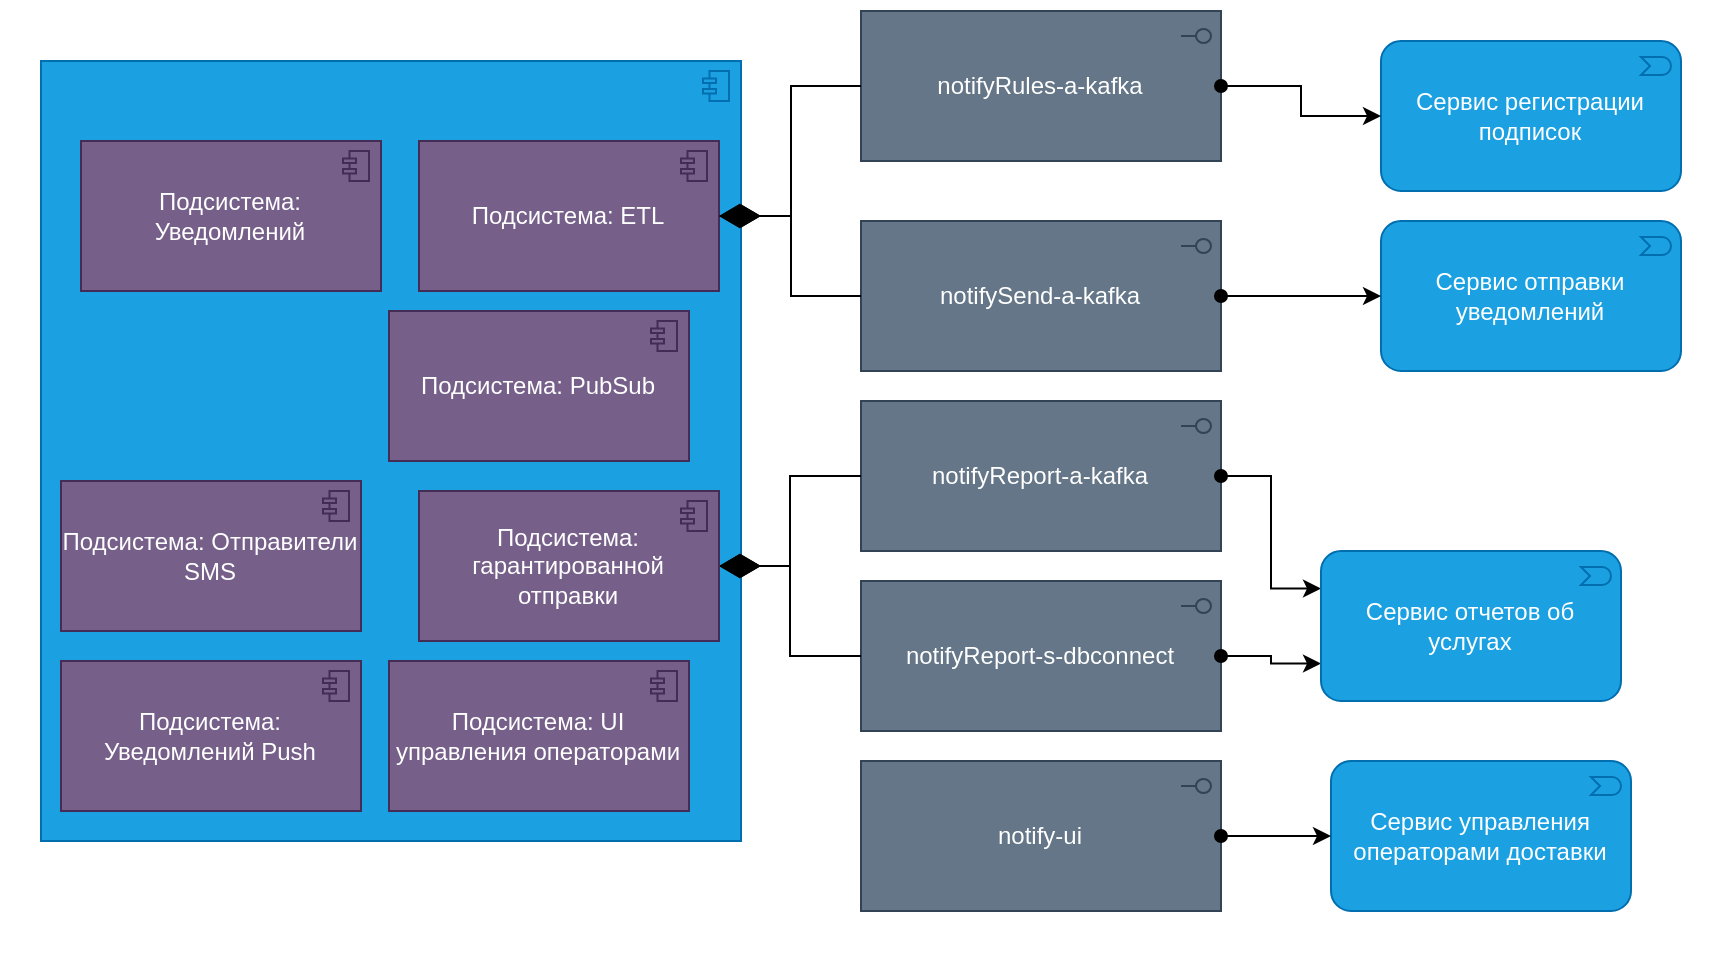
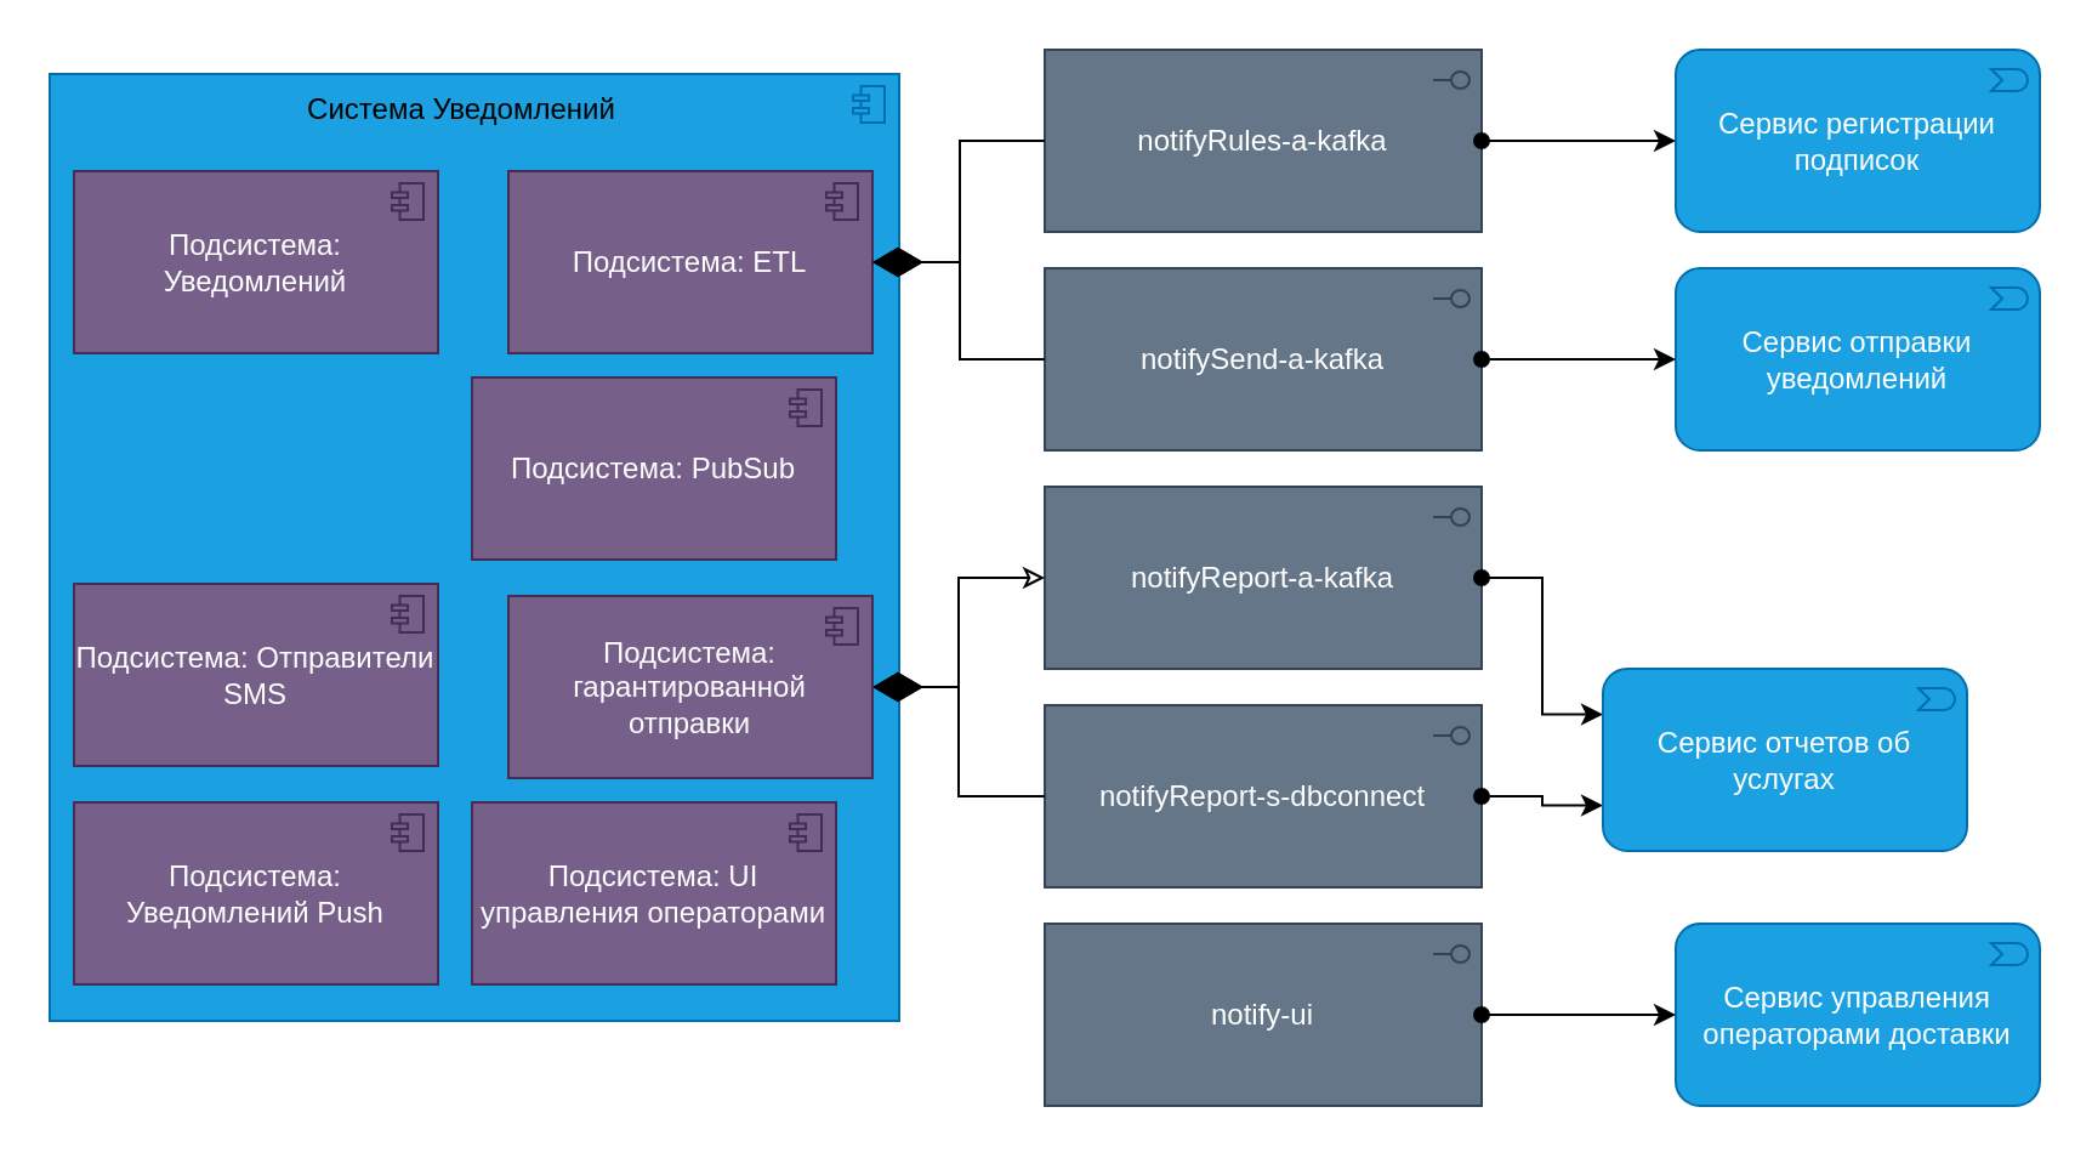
  <mxCell id="0" />
  <mxCell id="1" parent="0" />
  <mxCell id="2" value="" style="html=1;outlineConnect=0;whiteSpace=wrap;fillColor=#1ba1e2;shape=mxgraph.archimate3.application;appType=comp;archiType=square;fontColor=#ffffff;strokeColor=#006EAF;" parent="1" vertex="1"><mxGeometry x="20" y="30" width="350" height="390" as="geometry" /></mxCell>
  <mxCell id="3" value="Подсистема: ETL" style="html=1;outlineConnect=0;whiteSpace=wrap;fillColor=#76608a;shape=mxgraph.archimate3.application;appType=comp;archiType=square;strokeColor=#432D57;fontColor=#ffffff;" parent="1" vertex="1"><mxGeometry x="209" y="70" width="150" height="75" as="geometry" /></mxCell>
  <mxCell id="4" value="notifySend-a-kafka" style="html=1;outlineConnect=0;whiteSpace=wrap;fillColor=#647687;shape=mxgraph.archimate3.application;appType=interface;archiType=square;fontColor=#ffffff;strokeColor=#314354;" parent="1" vertex="1"><mxGeometry x="430" y="110" width="180" height="75" as="geometry" /></mxCell>
  <mxCell id="5" value="Сервис отправки уведомлений" style="html=1;outlineConnect=0;whiteSpace=wrap;fillColor=#1ba1e2;shape=mxgraph.archimate3.application;appType=event;archiType=rounded;strokeColor=#006EAF;fontColor=#ffffff;" parent="1" vertex="1"><mxGeometry x="690" y="110" width="150" height="75" as="geometry" /></mxCell>
- <mxCell id="7" value="Подсистема: Уведомлений" style="html=1;outlineConnect=0;whiteSpace=wrap;fillColor=#76608a;shape=mxgraph.archimate3.application;appType=comp;archiType=square;strokeColor=#432D57;fontColor=#ffffff;" parent="1" vertex="1"><mxGeometry x="40" y="70" width="150" height="75" as="geometry" /></mxCell>
+ <mxCell id="6" value="Система Уведомлений" style="text;html=1;strokeColor=none;fillColor=none;align=center;verticalAlign=middle;whiteSpace=wrap;rounded=0;" parent="1" vertex="1"><mxGeometry x="40" y="30" width="300" height="30" as="geometry" /></mxCell>
+ <mxCell id="7" value="Подсистема: Уведомлений" style="html=1;outlineConnect=0;whiteSpace=wrap;fillColor=#76608a;shape=mxgraph.archimate3.application;appType=comp;archiType=square;strokeColor=#432D57;fontColor=#ffffff;" parent="1" vertex="1"><mxGeometry x="30" y="70" width="150" height="75" as="geometry" /></mxCell>
  <mxCell id="8" value="" style="endArrow=none;html=1;rounded=0;entryX=0;entryY=0.5;entryDx=0;entryDy=0;entryPerimeter=0;endFill=0;startArrow=diamondThin;startFill=1;startSize=18;edgeStyle=elbowEdgeStyle;exitX=1;exitY=0.5;exitDx=0;exitDy=0;exitPerimeter=0;" parent="1" source="3" target="4" edge="1"><mxGeometry width="50" height="50" relative="1" as="geometry"><mxPoint x="400" y="178" as="sourcePoint" /><mxPoint x="500" y="540" as="targetPoint" /></mxGeometry></mxCell>
  <mxCell id="9" value="notifyReport-a-kafka" style="html=1;outlineConnect=0;whiteSpace=wrap;fillColor=#647687;shape=mxgraph.archimate3.application;appType=interface;archiType=square;fontColor=#ffffff;strokeColor=#314354;" parent="1" vertex="1"><mxGeometry x="430" y="200" width="180" height="75" as="geometry" /></mxCell>
  <mxCell id="10" value="notifyReport-s-dbconnect" style="html=1;outlineConnect=0;whiteSpace=wrap;fillColor=#647687;shape=mxgraph.archimate3.application;appType=interface;archiType=square;fontColor=#ffffff;strokeColor=#314354;" parent="1" vertex="1"><mxGeometry x="430" y="290" width="180" height="75" as="geometry" /></mxCell>
- <mxCell id="11" value="" style="endArrow=none;html=1;rounded=0;exitX=1;exitY=0.5;exitDx=0;exitDy=0;exitPerimeter=0;entryX=0;entryY=0.5;entryDx=0;entryDy=0;entryPerimeter=0;endFill=0;startArrow=diamondThin;startFill=1;startSize=18;edgeStyle=orthogonalEdgeStyle;" parent="1" source="18" target="9" edge="1"><mxGeometry width="50" height="50" relative="1" as="geometry"><mxPoint x="360" y="254" as="sourcePoint" /><mxPoint x="450" y="148" as="targetPoint" /></mxGeometry></mxCell>
+ <mxCell id="11" value="" style="endArrow=classic;html=1;rounded=0;exitX=1;exitY=0.5;exitDx=0;exitDy=0;exitPerimeter=0;entryX=0;entryY=0.5;entryDx=0;entryDy=0;entryPerimeter=0;endFill=0;startArrow=diamondThin;startFill=1;startSize=18;edgeStyle=orthogonalEdgeStyle;" parent="1" source="18" target="9" edge="1"><mxGeometry width="50" height="50" relative="1" as="geometry"><mxPoint x="360" y="254" as="sourcePoint" /><mxPoint x="450" y="148" as="targetPoint" /></mxGeometry></mxCell>
  <mxCell id="12" value="" style="endArrow=none;html=1;rounded=0;exitX=1;exitY=0.5;exitDx=0;exitDy=0;exitPerimeter=0;entryX=0;entryY=0.5;entryDx=0;entryDy=0;entryPerimeter=0;endFill=0;startArrow=diamondThin;startFill=1;startSize=18;edgeStyle=orthogonalEdgeStyle;" parent="1" source="18" target="10" edge="1"><mxGeometry width="50" height="50" relative="1" as="geometry"><mxPoint x="354" y="223" as="sourcePoint" /><mxPoint x="450" y="238" as="targetPoint" /></mxGeometry></mxCell>
  <mxCell id="13" value="" style="endArrow=classic;html=1;rounded=0;exitX=1;exitY=0.5;exitDx=0;exitDy=0;exitPerimeter=0;entryX=0;entryY=0.5;entryDx=0;entryDy=0;entryPerimeter=0;startArrow=oval;startFill=1;edgeStyle=orthogonalEdgeStyle;" parent="1" source="4" target="5" edge="1"><mxGeometry width="50" height="50" relative="1" as="geometry"><mxPoint x="740" y="110" as="sourcePoint" /><mxPoint x="790" y="60" as="targetPoint" /></mxGeometry></mxCell>
  <mxCell id="14" value="" style="endArrow=classic;html=1;rounded=0;exitX=1;exitY=0.5;exitDx=0;exitDy=0;exitPerimeter=0;entryX=0;entryY=0.75;entryDx=0;entryDy=0;entryPerimeter=0;startArrow=oval;startFill=1;edgeStyle=orthogonalEdgeStyle;" parent="1" source="10" target="16" edge="1"><mxGeometry width="50" height="50" relative="1" as="geometry"><mxPoint x="620" y="118" as="sourcePoint" /><mxPoint x="778" y="185" as="targetPoint" /></mxGeometry></mxCell>
  <mxCell id="15" value="" style="endArrow=classic;html=1;rounded=0;entryX=0;entryY=0.25;entryDx=0;entryDy=0;entryPerimeter=0;startArrow=oval;startFill=1;edgeStyle=orthogonalEdgeStyle;" parent="1" source="9" target="16" edge="1"><mxGeometry width="50" height="50" relative="1" as="geometry"><mxPoint x="620" y="118" as="sourcePoint" /><mxPoint x="778" y="185" as="targetPoint" /></mxGeometry></mxCell>
  <mxCell id="16" value="Сервис отчетов об услугах" style="html=1;outlineConnect=0;whiteSpace=wrap;fillColor=#1ba1e2;shape=mxgraph.archimate3.application;appType=event;archiType=rounded;strokeColor=#006EAF;fontColor=#ffffff;" parent="1" vertex="1"><mxGeometry x="660" y="275" width="150" height="75" as="geometry" /></mxCell>
  <mxCell id="17" value="Подсистема: PubSub" style="html=1;outlineConnect=0;whiteSpace=wrap;fillColor=#76608a;shape=mxgraph.archimate3.application;appType=comp;archiType=square;strokeColor=#432D57;fontColor=#ffffff;" parent="1" vertex="1"><mxGeometry x="194" y="155" width="150" height="75" as="geometry" /></mxCell>
  <mxCell id="18" value="Подсистема: гарантированной отправки" style="html=1;outlineConnect=0;whiteSpace=wrap;fillColor=#76608a;shape=mxgraph.archimate3.application;appType=comp;archiType=square;strokeColor=#432D57;fontColor=#ffffff;" parent="1" vertex="1"><mxGeometry x="209" y="245" width="150" height="75" as="geometry" /></mxCell>
  <mxCell id="19" value="Подсистема: Отправители SMS" style="html=1;outlineConnect=0;whiteSpace=wrap;fillColor=#76608a;shape=mxgraph.archimate3.application;appType=comp;archiType=square;strokeColor=#432D57;fontColor=#ffffff;" parent="1" vertex="1"><mxGeometry x="30" y="240" width="150" height="75" as="geometry" /></mxCell>
  <mxCell id="20" value="Подсистема: Уведомлений Push" style="html=1;outlineConnect=0;whiteSpace=wrap;fillColor=#76608a;shape=mxgraph.archimate3.application;appType=comp;archiType=square;strokeColor=#432D57;fontColor=#ffffff;" parent="1" vertex="1"><mxGeometry x="30" y="330" width="150" height="75" as="geometry" /></mxCell>
  <mxCell id="21" value="Подсистема: UI управления операторами" style="html=1;outlineConnect=0;whiteSpace=wrap;fillColor=#76608a;shape=mxgraph.archimate3.application;appType=comp;archiType=square;strokeColor=#432D57;fontColor=#ffffff;" vertex="1" parent="1"><mxGeometry x="194" y="330" width="150" height="75" as="geometry" /></mxCell>
- <mxCell id="22" value="Сервис управления операторами доставки" style="html=1;outlineConnect=0;whiteSpace=wrap;fillColor=#1ba1e2;shape=mxgraph.archimate3.application;appType=event;archiType=rounded;strokeColor=#006EAF;fontColor=#ffffff;" vertex="1" parent="1"><mxGeometry x="665" y="380" width="150" height="75" as="geometry" /></mxCell>
+ <mxCell id="22" value="Сервис управления операторами доставки" style="html=1;outlineConnect=0;whiteSpace=wrap;fillColor=#1ba1e2;shape=mxgraph.archimate3.application;appType=event;archiType=rounded;strokeColor=#006EAF;fontColor=#ffffff;" vertex="1" parent="1"><mxGeometry x="690" y="380" width="150" height="75" as="geometry" /></mxCell>
  <mxCell id="23" value="notify-ui" style="html=1;outlineConnect=0;whiteSpace=wrap;fillColor=#647687;shape=mxgraph.archimate3.application;appType=interface;archiType=square;fontColor=#ffffff;strokeColor=#314354;" vertex="1" parent="1"><mxGeometry x="430" y="380" width="180" height="75" as="geometry" /></mxCell>
  <mxCell id="24" value="" style="endArrow=classic;html=1;rounded=0;exitX=1;exitY=0.5;exitDx=0;exitDy=0;exitPerimeter=0;startArrow=oval;startFill=1;edgeStyle=orthogonalEdgeStyle;" edge="1" parent="1" source="23" target="22"><mxGeometry width="50" height="50" relative="1" as="geometry"><mxPoint x="620" y="328" as="sourcePoint" /><mxPoint x="700" y="291" as="targetPoint" /></mxGeometry></mxCell>
- <mxCell id="25" value="notifyRules-a-kafka" style="html=1;outlineConnect=0;whiteSpace=wrap;fillColor=#647687;shape=mxgraph.archimate3.application;appType=interface;archiType=square;fontColor=#ffffff;strokeColor=#314354;" vertex="1" parent="1"><mxGeometry x="430" y="5" width="180" height="75" as="geometry" /></mxCell>
+ <mxCell id="25" value="notifyRules-a-kafka" style="html=1;outlineConnect=0;whiteSpace=wrap;fillColor=#647687;shape=mxgraph.archimate3.application;appType=interface;archiType=square;fontColor=#ffffff;strokeColor=#314354;" vertex="1" parent="1"><mxGeometry x="430" y="20" width="180" height="75" as="geometry" /></mxCell>
  <mxCell id="26" value="Сервис регистрации подписок" style="html=1;outlineConnect=0;whiteSpace=wrap;fillColor=#1ba1e2;shape=mxgraph.archimate3.application;appType=event;archiType=rounded;strokeColor=#006EAF;fontColor=#ffffff;" vertex="1" parent="1"><mxGeometry x="690" y="20" width="150" height="75" as="geometry" /></mxCell>
  <mxCell id="27" value="" style="endArrow=classic;html=1;rounded=0;exitX=1;exitY=0.5;exitDx=0;exitDy=0;exitPerimeter=0;entryX=0;entryY=0.5;entryDx=0;entryDy=0;entryPerimeter=0;startArrow=oval;startFill=1;edgeStyle=orthogonalEdgeStyle;" edge="1" parent="1" source="25" target="26"><mxGeometry width="50" height="50" relative="1" as="geometry"><mxPoint x="620" y="118" as="sourcePoint" /><mxPoint x="700" y="118" as="targetPoint" /></mxGeometry></mxCell>
  <mxCell id="28" value="" style="endArrow=none;html=1;rounded=0;entryX=0;entryY=0.5;entryDx=0;entryDy=0;entryPerimeter=0;endFill=0;startArrow=diamondThin;startFill=1;startSize=18;edgeStyle=elbowEdgeStyle;exitX=1;exitY=0.5;exitDx=0;exitDy=0;exitPerimeter=0;" edge="1" parent="1" source="3" target="25"><mxGeometry width="50" height="50" relative="1" as="geometry"><mxPoint x="354" y="118" as="sourcePoint" /><mxPoint x="440" y="118" as="targetPoint" /></mxGeometry></mxCell>
